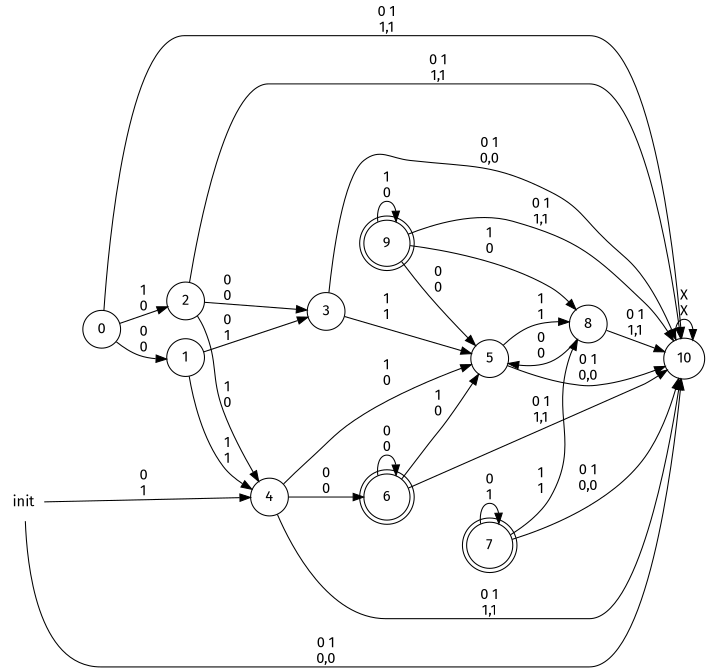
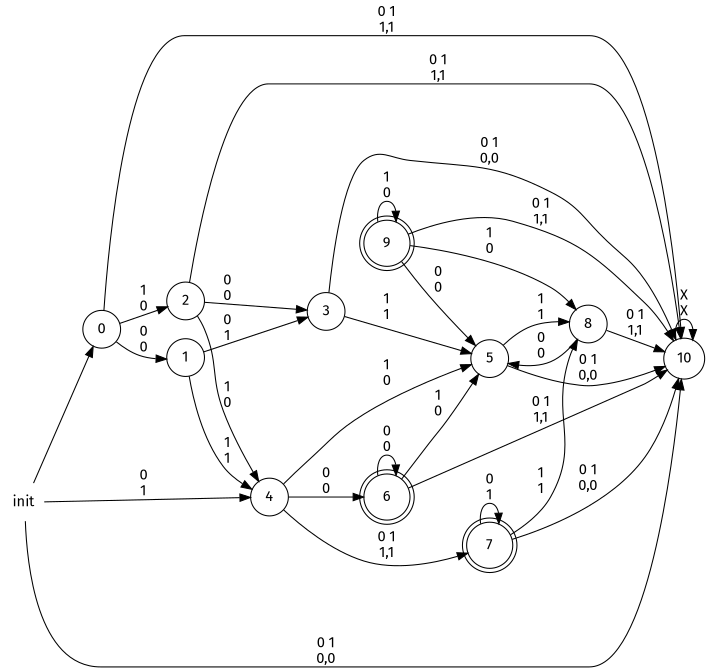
  digraph {
    fontname="Fira Sans"
    rankdir=LR
    node [fontname="Fira Sans" shape=circle]
    edge [fontname="Fira Sans"]
    6 [height=.5 shape=doublecircle width=.5]
    5 [height=.5 width=.5]
    10 [height=.5 width=.5]
    8 [height=.5 width=.5]
    7 [height=.5 shape=doublecircle width=.5]
    9 [height=.5 shape=doublecircle width=.5]
    0 [height=.5 width=.5]
    1 [height=.5 width=.5]
    2 [height=.5 width=.5]
    3 [height=.5 width=.5]
    4 [height=.5 width=.5]
    init [height=.5 shape=plaintext width=.5]
    6 -> 6 [label="0\n0"]
    6 -> 5 [label="1\n0"]
    6 -> 10 [label="0 1\n1,1"]
    5 -> 10 [label="0 1\n0,0"]
    5 -> 8 [label="1\n1"]
    10 -> 10 [label="X\nX"]
    8 -> 5 [label="0\n0"]
    8 -> 10 [label="0 1\n1,1"]
    7 -> 10 [label="0 1\n0,0"]
    7 -> 8 [label="1\n1"]
    7 -> 7 [label="0\n1"]
    9 -> 5 [label="0\n0"]
    9 -> 10 [label="0 1\n1,1"]
    9 -> 8 [label="1\n0"]
    9 -> 9 [label="1\n0"]
    0 -> 10 [label="0 1\n1,1"]
    0 -> 1 [label="0\n0"]
    0 -> 2 [label="1\n0"]
    1 -> 3 [label="0\n1"]
    1 -> 4 [label="1\n1"]
    2 -> 10 [label="0 1\n1,1"]
    2 -> 3 [label="0\n0"]
    2 -> 4 [label="1\n0"]
    3 -> 5 [label="1\n1"]
    3 -> 10 [label="0 1\n0,0"]
    4 -> 6 [label="0\n0"]
    4 -> 5 [label="1\n0"]
-   4 -> 10 [label="0 1\n1,1"]
+   4 -> 7 [label="0 1\n1,1"]
    init -> 10 [label="0 1\n0,0"]
+   init -> 0
    init -> 4 [label="0\n1"]
  }
